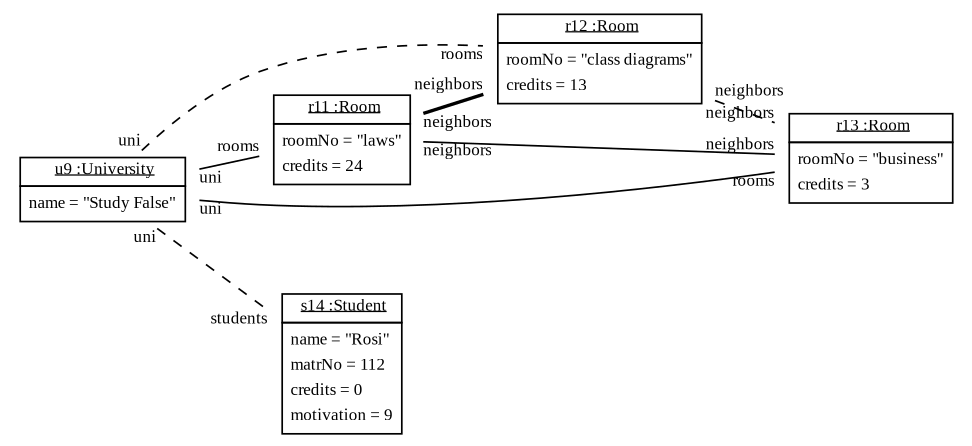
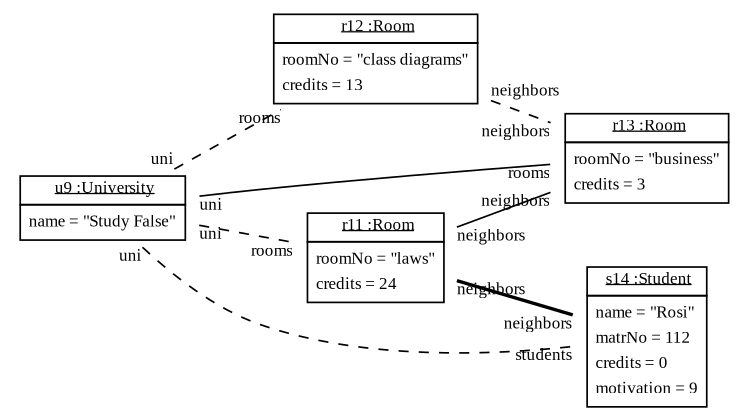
  graph {
    compound=true
    fontname="Liberation Serif"
    rankdir=LR
    node [fontname="Liberation Serif" fontsize=10 shape=none]
    edge [fontname="Liberation Serif" fontsize=10 headlabel=rooms style=dashed taillabel=uni]
    n1 [label=<<table border='0' cellborder='1' cellspacing='0'> <tr> <td href="../examples/org/sdmlib/examples/studyright/University.java"> <u>u9 :University</u></td></tr><tr><td><table border='0' cellborder='0' cellspacing='0'><tr><td align='left'>name = "Study False"</td></tr></table></td></tr></table>>]
    n2 [label=<<table border='0' cellborder='1' cellspacing='0'> <tr> <td href="../examples/org/sdmlib/examples/studyright/Room.java"> <u>r11 :Room</u></td></tr><tr><td><table border='0' cellborder='0' cellspacing='0'><tr><td align='left'>roomNo = "laws"</td></tr><tr><td align='left'>credits = 24</td></tr></table></td></tr></table>>]
    n3 [label=<<table border='0' cellborder='1' cellspacing='0'> <tr> <td href="../examples/org/sdmlib/examples/studyright/Room.java"> <u>r12 :Room</u></td></tr><tr><td><table border='0' cellborder='0' cellspacing='0'><tr><td align='left'>roomNo = "class diagrams"</td></tr><tr><td align='left'>credits = 13</td></tr></table></td></tr></table>>]
    n4 [label=<<table border='0' cellborder='1' cellspacing='0'> <tr> <td href="../examples/org/sdmlib/examples/studyright/Room.java"> <u>r13 :Room</u></td></tr><tr><td><table border='0' cellborder='0' cellspacing='0'><tr><td align='left'>roomNo = "business"</td></tr><tr><td align='left'>credits = 3</td></tr></table></td></tr></table>>]
    n5 [label=<<table border='0' cellborder='1' cellspacing='0'> <tr> <td href="../examples/org/sdmlib/examples/studyright/Student.java"> <u>s14 :Student</u></td></tr><tr><td><table border='0' cellborder='0' cellspacing='0'><tr><td align='left'>name = "Rosi"</td></tr><tr><td align='left'>matrNo = 112</td></tr><tr><td align='left'>credits = 0</td></tr><tr><td align='left'>motivation = 9</td></tr></table></td></tr></table>>]
-   n1 -- n2 [style=solid]
+   n1 -- n2
    n1 -- n3
    n1 -- n4 [style=solid]
    n1 -- n5 [headlabel=students]
-   n2 -- n3 [headlabel=neighbors style=bold taillabel=neighbors]
+   n2 -- n5 [headlabel=neighbors style=bold taillabel=neighbors]
    n2 -- n4 [headlabel=neighbors style=solid taillabel=neighbors]
    n3 -- n4 [headlabel=neighbors taillabel=neighbors]
  }
